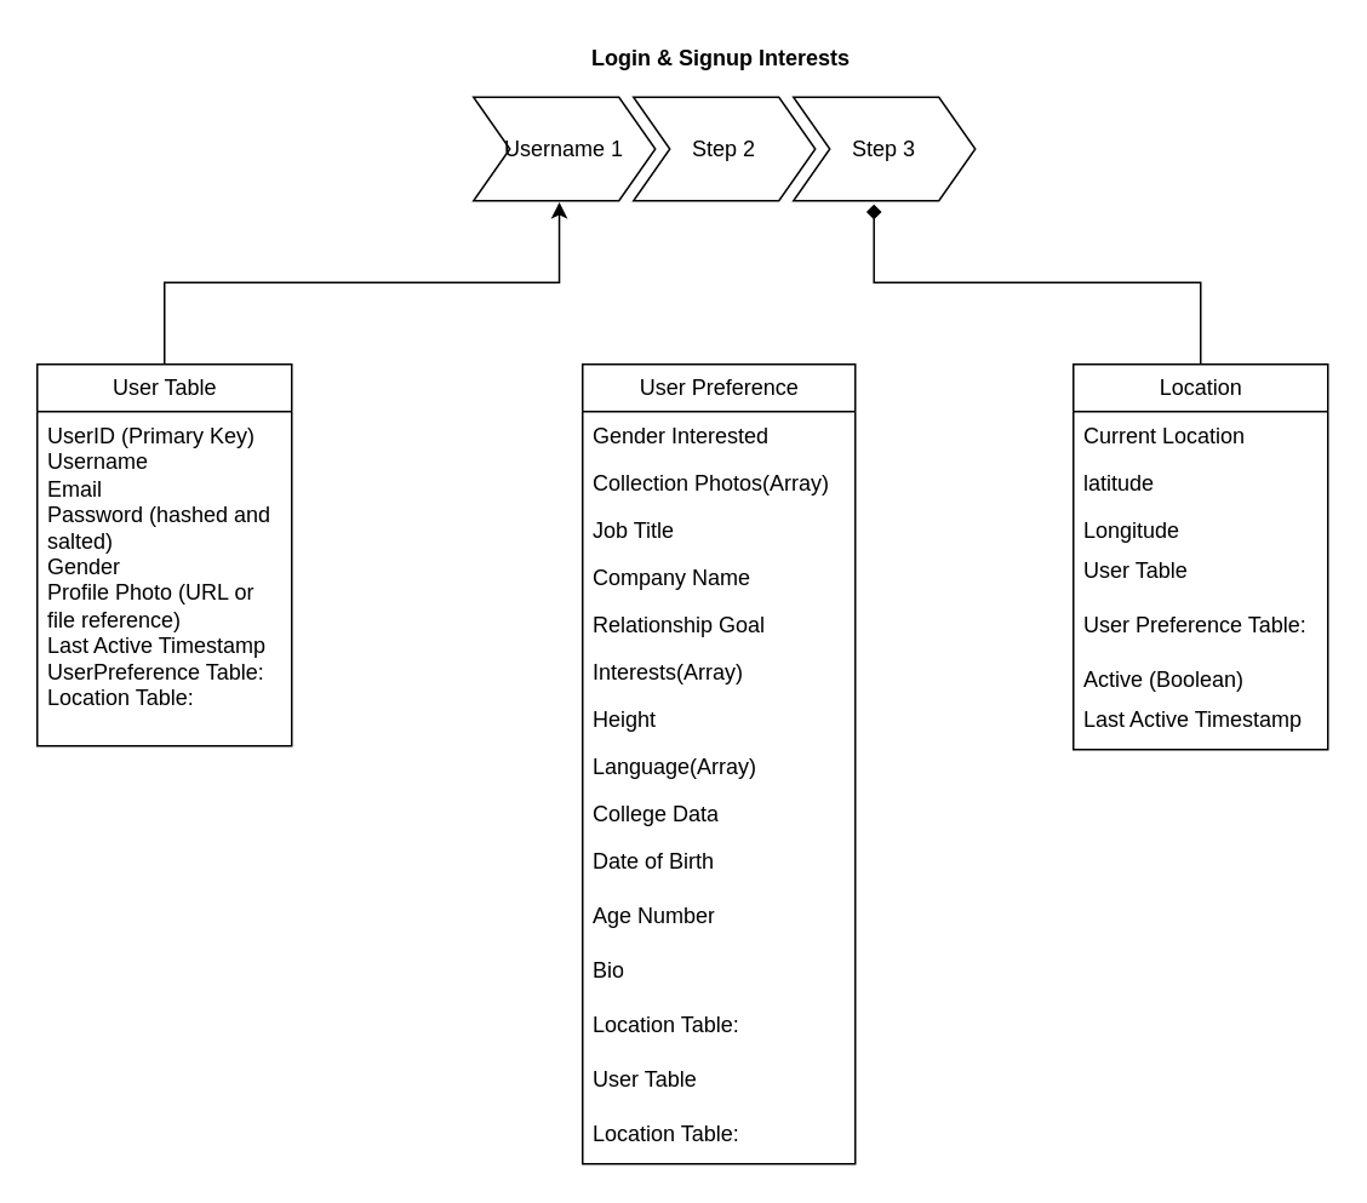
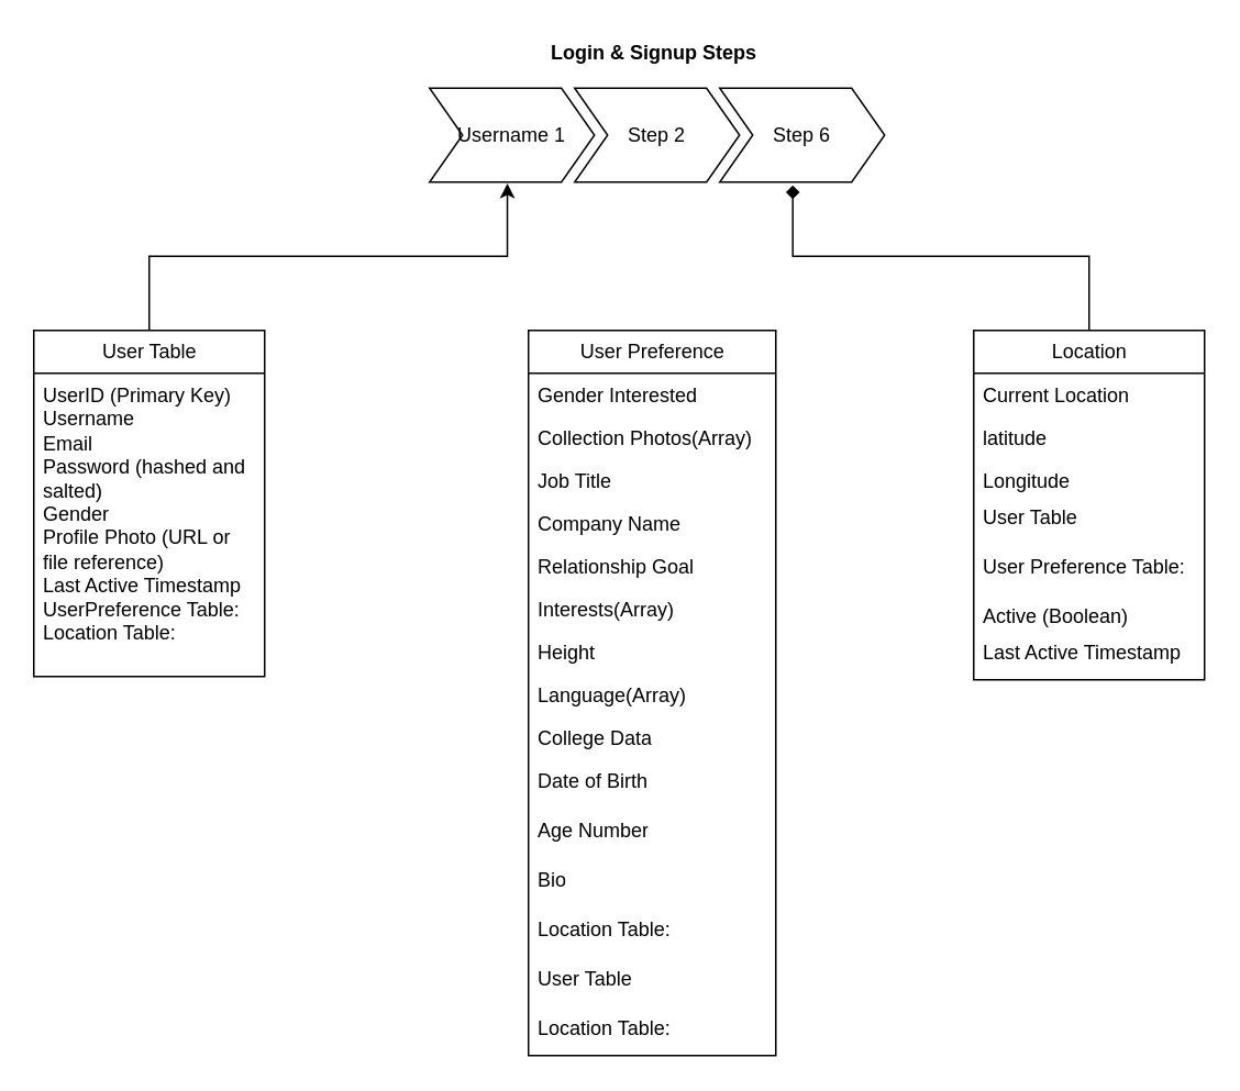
  <mxCell id="0" />
  <mxCell id="1" parent="0" />
  <mxCell id="2" style="edgeStyle=orthogonalEdgeStyle;rounded=0;orthogonalLoop=1;jettySize=auto;html=1;exitX=0.5;exitY=0;exitDx=0;exitDy=0;entryX=0.472;entryY=1.014;entryDx=0;entryDy=0;entryPerimeter=0;" edge="1" parent="1" source="3" target="6"><mxGeometry relative="1" as="geometry" /></mxCell>
  <mxCell id="3" value="User Table" style="swimlane;fontStyle=0;childLayout=stackLayout;horizontal=1;startSize=26;fillColor=none;horizontalStack=0;resizeParent=1;resizeParentMax=0;resizeLast=0;collapsible=1;marginBottom=0;html=1;" vertex="1" parent="1"><mxGeometry x="20" y="200" width="140" height="210" as="geometry" /></mxCell>
  <mxCell id="4" value="&lt;div&gt;UserID (Primary Key)&lt;/div&gt;&lt;div&gt;Username&lt;/div&gt;&lt;div&gt;Email&lt;/div&gt;&lt;div&gt;Password (hashed and salted)&lt;/div&gt;&lt;div&gt;Gender&lt;/div&gt;&lt;div&gt;&lt;span style=&quot;background-color: initial;&quot;&gt;Profile Photo (URL or file reference)&lt;/span&gt;&lt;br&gt;&lt;/div&gt;&lt;div&gt;Last Active Timestamp&lt;/div&gt;&lt;div&gt;UserPreference Table:&lt;/div&gt;&lt;div&gt;Location Table:&lt;/div&gt;" style="text;strokeColor=none;fillColor=none;align=left;verticalAlign=top;spacingLeft=4;spacingRight=4;overflow=hidden;rotatable=0;points=[[0,0.5],[1,0.5]];portConstraint=eastwest;whiteSpace=wrap;html=1;" vertex="1" parent="3"><mxGeometry y="26" width="140" height="184" as="geometry" /></mxCell>
- <mxCell id="5" value="Login &amp;amp; Signup Interests&amp;nbsp;" style="swimlane;childLayout=stackLayout;horizontal=1;fillColor=none;horizontalStack=1;resizeParent=1;resizeParentMax=0;resizeLast=0;collapsible=0;strokeColor=none;stackBorder=10;stackSpacing=-12;resizable=1;align=center;points=[];whiteSpace=wrap;html=1;" vertex="1" parent="1"><mxGeometry x="250" y="20" width="296" height="100" as="geometry" /></mxCell>
+ <mxCell id="5" value="Login &amp;amp; Signup Steps&amp;nbsp;" style="swimlane;childLayout=stackLayout;horizontal=1;fillColor=none;horizontalStack=1;resizeParent=1;resizeParentMax=0;resizeLast=0;collapsible=0;strokeColor=none;stackBorder=10;stackSpacing=-12;resizable=1;align=center;points=[];whiteSpace=wrap;html=1;" vertex="1" parent="1"><mxGeometry x="250" y="20" width="296" height="100" as="geometry" /></mxCell>
  <mxCell id="6" value="Username 1" style="shape=step;perimeter=stepPerimeter;fixedSize=1;points=[];whiteSpace=wrap;html=1;" vertex="1" parent="5"><mxGeometry x="10" y="33" width="100" height="57" as="geometry" /></mxCell>
  <mxCell id="7" value="Step 2" style="shape=step;perimeter=stepPerimeter;fixedSize=1;points=[];whiteSpace=wrap;html=1;" vertex="1" parent="5"><mxGeometry x="98" y="33" width="100" height="57" as="geometry" /></mxCell>
- <mxCell id="8" value="Step 3" style="shape=step;perimeter=stepPerimeter;fixedSize=1;points=[];whiteSpace=wrap;html=1;" vertex="1" parent="5"><mxGeometry x="186" y="33" width="100" height="57" as="geometry" /></mxCell>
+ <mxCell id="8" value="Step 6" style="shape=step;perimeter=stepPerimeter;fixedSize=1;points=[];whiteSpace=wrap;html=1;" vertex="1" parent="5"><mxGeometry x="186" y="33" width="100" height="57" as="geometry" /></mxCell>
  <mxCell id="9" value="User Preference" style="swimlane;fontStyle=0;childLayout=stackLayout;horizontal=1;startSize=26;fillColor=none;horizontalStack=0;resizeParent=1;resizeParentMax=0;resizeLast=0;collapsible=1;marginBottom=0;html=1;" vertex="1" parent="1"><mxGeometry x="320" y="200" width="150" height="440" as="geometry" /></mxCell>
  <mxCell id="10" value="Gender Interested" style="text;strokeColor=none;fillColor=none;align=left;verticalAlign=top;spacingLeft=4;spacingRight=4;overflow=hidden;rotatable=0;points=[[0,0.5],[1,0.5]];portConstraint=eastwest;whiteSpace=wrap;html=1;" vertex="1" parent="9"><mxGeometry y="26" width="150" height="26" as="geometry" /></mxCell>
  <mxCell id="11" value="Collection Photos(Array)" style="text;strokeColor=none;fillColor=none;align=left;verticalAlign=top;spacingLeft=4;spacingRight=4;overflow=hidden;rotatable=0;points=[[0,0.5],[1,0.5]];portConstraint=eastwest;whiteSpace=wrap;html=1;" vertex="1" parent="9"><mxGeometry y="52" width="150" height="26" as="geometry" /></mxCell>
  <mxCell id="12" value="Job Title" style="text;strokeColor=none;fillColor=none;align=left;verticalAlign=top;spacingLeft=4;spacingRight=4;overflow=hidden;rotatable=0;points=[[0,0.5],[1,0.5]];portConstraint=eastwest;whiteSpace=wrap;html=1;" vertex="1" parent="9"><mxGeometry y="78" width="150" height="26" as="geometry" /></mxCell>
  <mxCell id="13" value="Company Name" style="text;strokeColor=none;fillColor=none;align=left;verticalAlign=top;spacingLeft=4;spacingRight=4;overflow=hidden;rotatable=0;points=[[0,0.5],[1,0.5]];portConstraint=eastwest;whiteSpace=wrap;html=1;" vertex="1" parent="9"><mxGeometry y="104" width="150" height="26" as="geometry" /></mxCell>
  <mxCell id="14" value="Relationship Goal" style="text;strokeColor=none;fillColor=none;align=left;verticalAlign=top;spacingLeft=4;spacingRight=4;overflow=hidden;rotatable=0;points=[[0,0.5],[1,0.5]];portConstraint=eastwest;whiteSpace=wrap;html=1;" vertex="1" parent="9"><mxGeometry y="130" width="150" height="26" as="geometry" /></mxCell>
  <mxCell id="15" value="Interests(Array)" style="text;strokeColor=none;fillColor=none;align=left;verticalAlign=top;spacingLeft=4;spacingRight=4;overflow=hidden;rotatable=0;points=[[0,0.5],[1,0.5]];portConstraint=eastwest;whiteSpace=wrap;html=1;" vertex="1" parent="9"><mxGeometry y="156" width="150" height="26" as="geometry" /></mxCell>
  <mxCell id="16" value="Height" style="text;strokeColor=none;fillColor=none;align=left;verticalAlign=top;spacingLeft=4;spacingRight=4;overflow=hidden;rotatable=0;points=[[0,0.5],[1,0.5]];portConstraint=eastwest;whiteSpace=wrap;html=1;" vertex="1" parent="9"><mxGeometry y="182" width="150" height="26" as="geometry" /></mxCell>
  <mxCell id="17" value="Language(Array)" style="text;strokeColor=none;fillColor=none;align=left;verticalAlign=top;spacingLeft=4;spacingRight=4;overflow=hidden;rotatable=0;points=[[0,0.5],[1,0.5]];portConstraint=eastwest;whiteSpace=wrap;html=1;" vertex="1" parent="9"><mxGeometry y="208" width="150" height="26" as="geometry" /></mxCell>
  <mxCell id="18" value="College Data" style="text;strokeColor=none;fillColor=none;align=left;verticalAlign=top;spacingLeft=4;spacingRight=4;overflow=hidden;rotatable=0;points=[[0,0.5],[1,0.5]];portConstraint=eastwest;whiteSpace=wrap;html=1;" vertex="1" parent="9"><mxGeometry y="234" width="150" height="26" as="geometry" /></mxCell>
  <mxCell id="19" value="Date of Birth" style="text;strokeColor=none;fillColor=none;align=left;verticalAlign=top;spacingLeft=4;spacingRight=4;overflow=hidden;rotatable=0;points=[[0,0.5],[1,0.5]];portConstraint=eastwest;whiteSpace=wrap;html=1;" vertex="1" parent="9"><mxGeometry y="260" width="150" height="30" as="geometry" /></mxCell>
  <mxCell id="20" value="Age Number" style="text;strokeColor=none;fillColor=none;align=left;verticalAlign=top;spacingLeft=4;spacingRight=4;overflow=hidden;rotatable=0;points=[[0,0.5],[1,0.5]];portConstraint=eastwest;whiteSpace=wrap;html=1;" vertex="1" parent="9"><mxGeometry y="290" width="150" height="30" as="geometry" /></mxCell>
  <mxCell id="21" value="Bio" style="text;strokeColor=none;fillColor=none;align=left;verticalAlign=top;spacingLeft=4;spacingRight=4;overflow=hidden;rotatable=0;points=[[0,0.5],[1,0.5]];portConstraint=eastwest;whiteSpace=wrap;html=1;" vertex="1" parent="9"><mxGeometry y="320" width="150" height="30" as="geometry" /></mxCell>
  <mxCell id="22" value="Location Table:" style="text;strokeColor=none;fillColor=none;align=left;verticalAlign=top;spacingLeft=4;spacingRight=4;overflow=hidden;rotatable=0;points=[[0,0.5],[1,0.5]];portConstraint=eastwest;whiteSpace=wrap;html=1;" vertex="1" parent="9"><mxGeometry y="350" width="150" height="30" as="geometry" /></mxCell>
  <mxCell id="23" value="User Table" style="text;strokeColor=none;fillColor=none;align=left;verticalAlign=top;spacingLeft=4;spacingRight=4;overflow=hidden;rotatable=0;points=[[0,0.5],[1,0.5]];portConstraint=eastwest;whiteSpace=wrap;html=1;" vertex="1" parent="9"><mxGeometry y="380" width="150" height="30" as="geometry" /></mxCell>
  <mxCell id="24" value="Location Table:" style="text;strokeColor=none;fillColor=none;align=left;verticalAlign=top;spacingLeft=4;spacingRight=4;overflow=hidden;rotatable=0;points=[[0,0.5],[1,0.5]];portConstraint=eastwest;whiteSpace=wrap;html=1;" vertex="1" parent="9"><mxGeometry y="410" width="150" height="30" as="geometry" /></mxCell>
  <mxCell id="25" style="edgeStyle=orthogonalEdgeStyle;rounded=0;orthogonalLoop=1;jettySize=auto;html=1;exitX=0.5;exitY=0;exitDx=0;exitDy=0;entryX=0.443;entryY=1.035;entryDx=0;entryDy=0;entryPerimeter=0;endArrow=diamond;" edge="1" parent="1" source="26" target="8"><mxGeometry relative="1" as="geometry" /></mxCell>
  <mxCell id="26" value="Location" style="swimlane;fontStyle=0;childLayout=stackLayout;horizontal=1;startSize=26;fillColor=none;horizontalStack=0;resizeParent=1;resizeParentMax=0;resizeLast=0;collapsible=1;marginBottom=0;html=1;" vertex="1" parent="1"><mxGeometry x="590" y="200" width="140" height="212" as="geometry" /></mxCell>
  <mxCell id="27" value="Current Location" style="text;strokeColor=none;fillColor=none;align=left;verticalAlign=top;spacingLeft=4;spacingRight=4;overflow=hidden;rotatable=0;points=[[0,0.5],[1,0.5]];portConstraint=eastwest;whiteSpace=wrap;html=1;" vertex="1" parent="26"><mxGeometry y="26" width="140" height="26" as="geometry" /></mxCell>
  <mxCell id="28" value="latitude&amp;nbsp;" style="text;strokeColor=none;fillColor=none;align=left;verticalAlign=top;spacingLeft=4;spacingRight=4;overflow=hidden;rotatable=0;points=[[0,0.5],[1,0.5]];portConstraint=eastwest;whiteSpace=wrap;html=1;" vertex="1" parent="26"><mxGeometry y="52" width="140" height="26" as="geometry" /></mxCell>
  <mxCell id="29" value="Longitude" style="text;strokeColor=none;fillColor=none;align=left;verticalAlign=top;spacingLeft=4;spacingRight=4;overflow=hidden;rotatable=0;points=[[0,0.5],[1,0.5]];portConstraint=eastwest;whiteSpace=wrap;html=1;" vertex="1" parent="26"><mxGeometry y="78" width="140" height="22" as="geometry" /></mxCell>
  <mxCell id="30" value="User Table" style="text;strokeColor=none;fillColor=none;align=left;verticalAlign=top;spacingLeft=4;spacingRight=4;overflow=hidden;rotatable=0;points=[[0,0.5],[1,0.5]];portConstraint=eastwest;whiteSpace=wrap;html=1;" vertex="1" parent="26"><mxGeometry y="100" width="140" height="30" as="geometry" /></mxCell>
  <mxCell id="31" value="User Preference Table:" style="text;strokeColor=none;fillColor=none;align=left;verticalAlign=top;spacingLeft=4;spacingRight=4;overflow=hidden;rotatable=0;points=[[0,0.5],[1,0.5]];portConstraint=eastwest;whiteSpace=wrap;html=1;" vertex="1" parent="26"><mxGeometry y="130" width="140" height="30" as="geometry" /></mxCell>
  <mxCell id="32" value="Active (Boolean)" style="text;strokeColor=none;fillColor=none;align=left;verticalAlign=top;spacingLeft=4;spacingRight=4;overflow=hidden;rotatable=0;points=[[0,0.5],[1,0.5]];portConstraint=eastwest;whiteSpace=wrap;html=1;" vertex="1" parent="26"><mxGeometry y="160" width="140" height="22" as="geometry" /></mxCell>
  <mxCell id="33" value="Last Active Timestamp" style="text;strokeColor=none;fillColor=none;align=left;verticalAlign=top;spacingLeft=4;spacingRight=4;overflow=hidden;rotatable=0;points=[[0,0.5],[1,0.5]];portConstraint=eastwest;whiteSpace=wrap;html=1;" vertex="1" parent="26"><mxGeometry y="182" width="140" height="30" as="geometry" /></mxCell>
